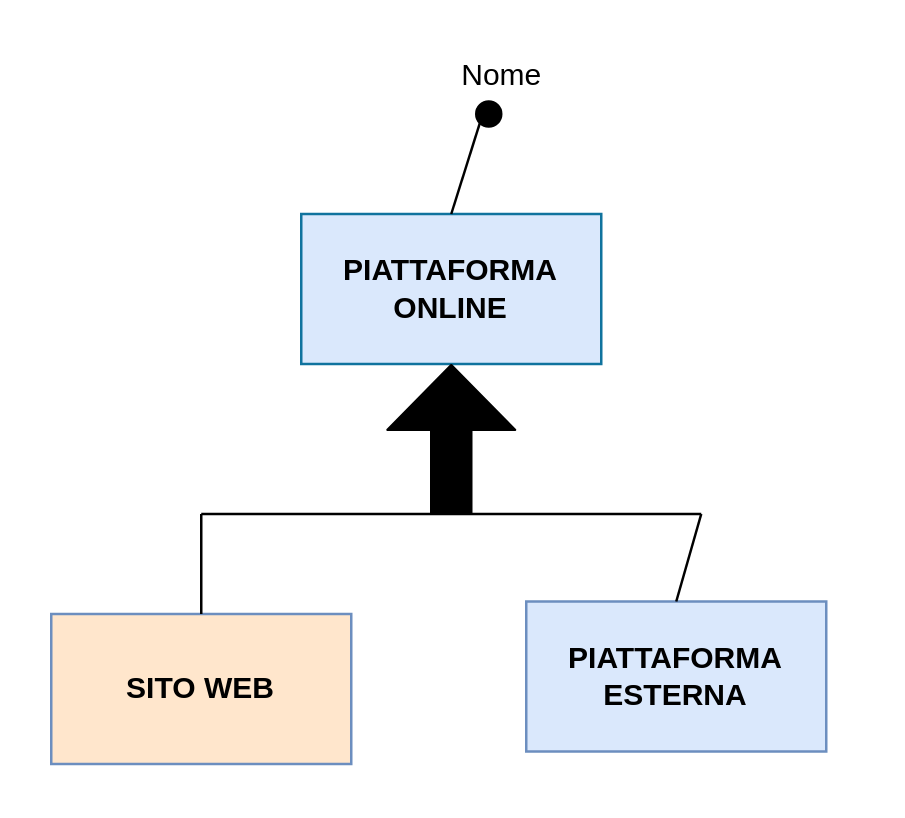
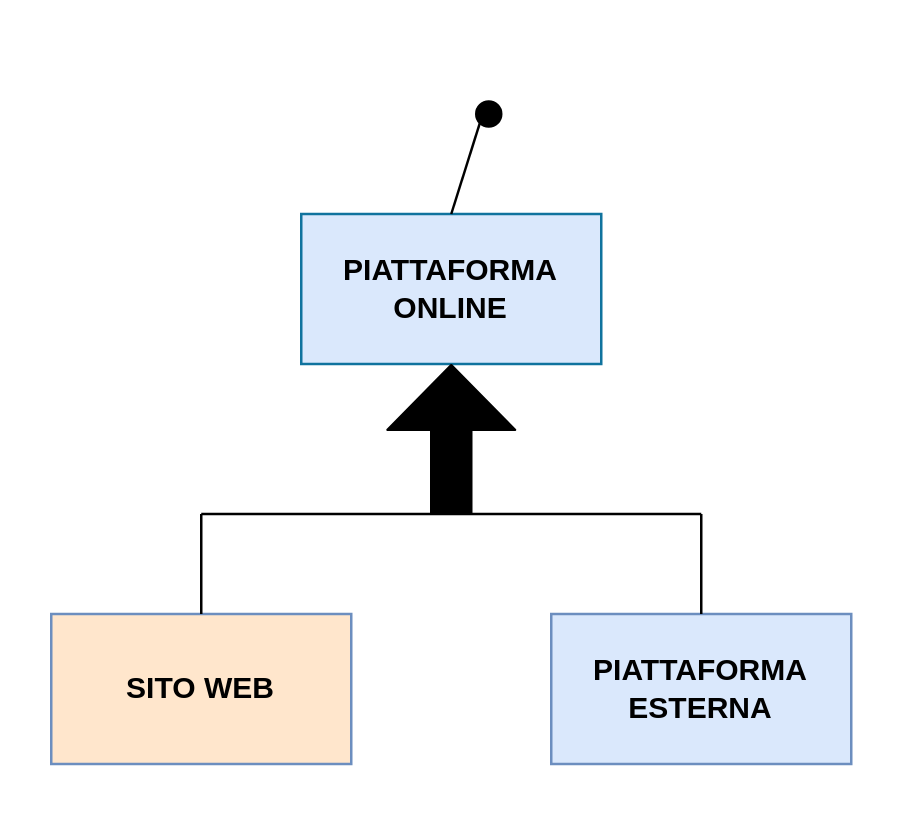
  <mxCell id="0" />
  <mxCell id="1" parent="0" />
  <mxCell id="2" value="&lt;b&gt;PIATTAFORMA ONLINE&lt;/b&gt;" style="whiteSpace=wrap;html=1;align=center;fillColor=#dae8fc;strokeColor=#10739e;" vertex="1" parent="1"><mxGeometry x="120" y="85" width="120" height="60" as="geometry" /></mxCell>
  <mxCell id="3" value="&lt;b&gt;SITO WEB&lt;/b&gt;" style="whiteSpace=wrap;html=1;align=center;fillColor=#ffe6cc;strokeColor=#6c8ebf;" vertex="1" parent="1"><mxGeometry x="20" y="245" width="120" height="60" as="geometry" /></mxCell>
- <mxCell id="4" value="&lt;b&gt;PIATTAFORMA ESTERNA&lt;/b&gt;" style="whiteSpace=wrap;html=1;align=center;fillColor=#dae8fc;strokeColor=#6c8ebf;" vertex="1" parent="1"><mxGeometry x="210" y="240" width="120" height="60" as="geometry" /></mxCell>
+ <mxCell id="4" value="&lt;b&gt;PIATTAFORMA ESTERNA&lt;/b&gt;" style="whiteSpace=wrap;html=1;align=center;fillColor=#dae8fc;strokeColor=#6c8ebf;" vertex="1" parent="1"><mxGeometry x="220" y="245" width="120" height="60" as="geometry" /></mxCell>
  <mxCell id="5" value="" style="shape=flexArrow;endArrow=classic;html=1;fillColor=#000000;width=16;endSize=8.27;endWidth=34;" edge="1" parent="1"><mxGeometry width="50" height="50" relative="1" as="geometry"><mxPoint x="180" y="205" as="sourcePoint" /><mxPoint x="180" y="145" as="targetPoint" /></mxGeometry></mxCell>
  <mxCell id="6" value="" style="endArrow=none;html=1;rounded=0;fillColor=#000000;" edge="1" parent="1"><mxGeometry relative="1" as="geometry"><mxPoint x="80" y="205" as="sourcePoint" /><mxPoint x="280" y="205" as="targetPoint" /></mxGeometry></mxCell>
  <mxCell id="7" value="" style="endArrow=none;html=1;rounded=0;fillColor=#000000;exitX=0.5;exitY=0;exitDx=0;exitDy=0;" edge="1" parent="1" source="4"><mxGeometry relative="1" as="geometry"><mxPoint x="-240" y="225" as="sourcePoint" /><mxPoint x="280" y="205" as="targetPoint" /></mxGeometry></mxCell>
  <mxCell id="8" value="" style="endArrow=none;html=1;rounded=0;fillColor=#000000;exitX=0.5;exitY=0;exitDx=0;exitDy=0;" edge="1" parent="1" source="3"><mxGeometry relative="1" as="geometry"><mxPoint x="-240" y="225" as="sourcePoint" /><mxPoint x="80" y="205" as="targetPoint" /></mxGeometry></mxCell>
- <mxCell id="9" value="Nome" style="text;html=1;align=center;verticalAlign=middle;resizable=0;points=[];autosize=1;" vertex="1" parent="1"><mxGeometry x="175" y="20" width="50" height="20" as="geometry" /></mxCell>
  <mxCell id="10" value="" style="ellipse;whiteSpace=wrap;html=1;align=center;fontSize=15;fillColor=#000000;" vertex="1" parent="1"><mxGeometry x="190" y="40" width="10" height="10" as="geometry" /></mxCell>
  <mxCell id="11" value="" style="endArrow=none;html=1;rounded=0;exitX=0.5;exitY=0;exitDx=0;exitDy=0;entryX=0;entryY=1;entryDx=0;entryDy=0;" edge="1" parent="1" source="2" target="10"><mxGeometry relative="1" as="geometry"><mxPoint x="140" y="-35" as="sourcePoint" /><mxPoint x="300" y="-35" as="targetPoint" /></mxGeometry></mxCell>
